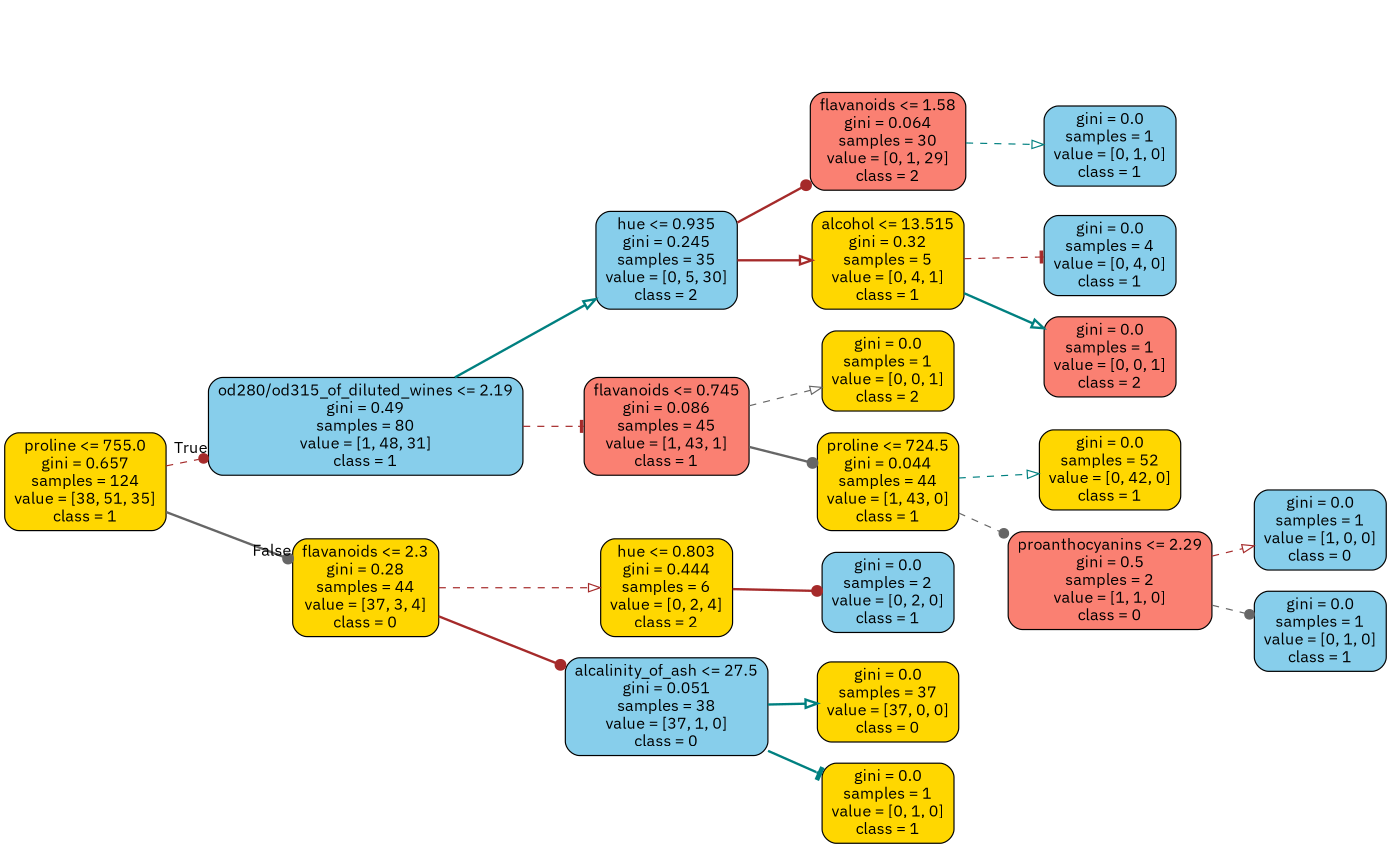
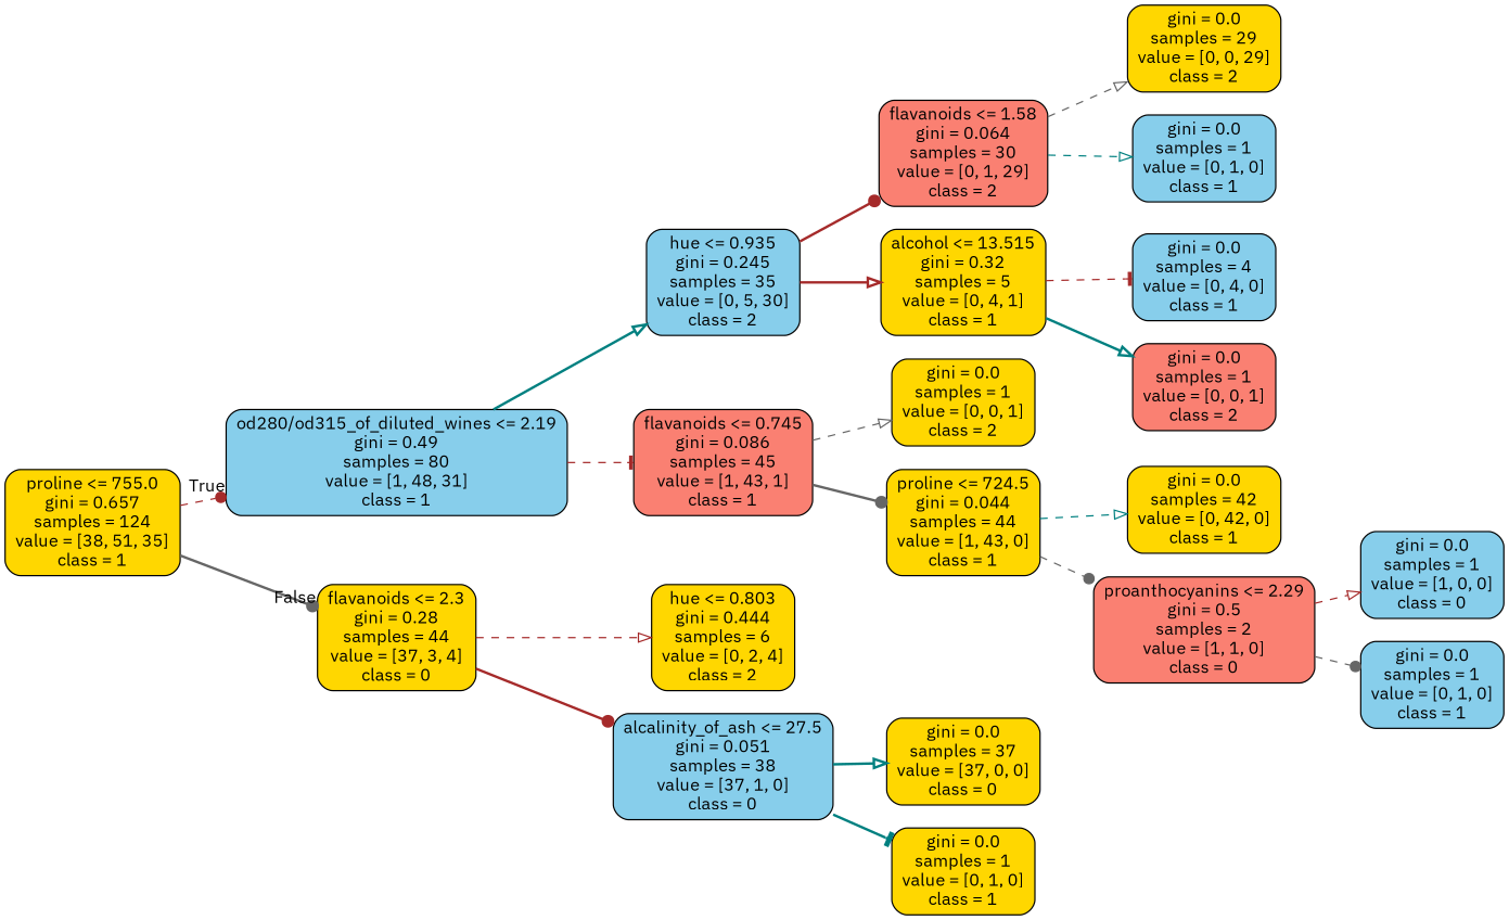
  digraph {
    fontname="IBM Plex Sans"
    rankdir=LR
    node [color=black fillcolor=gold fontname="IBM Plex Sans" shape=box style="filled, rounded"]
    edge [arrowhead=onormal color=brown fontname="IBM Plex Sans" style=dashed]
    n1 [label="proline <= 755.0\ngini = 0.657\nsamples = 124\nvalue = [38, 51, 35]\nclass = 1"]
    n2 [fillcolor=skyblue label="od280/od315_of_diluted_wines <= 2.19\ngini = 0.49\nsamples = 80\nvalue = [1, 48, 31]\nclass = 1"]
    n3 [label="flavanoids <= 2.3\ngini = 0.28\nsamples = 44\nvalue = [37, 3, 4]\nclass = 0"]
    n4 [fillcolor=skyblue label="hue <= 0.935\ngini = 0.245\nsamples = 35\nvalue = [0, 5, 30]\nclass = 2"]
    n5 [fillcolor=salmon label="flavanoids <= 0.745\ngini = 0.086\nsamples = 45\nvalue = [1, 43, 1]\nclass = 1"]
    n6 [label="hue <= 0.803\ngini = 0.444\nsamples = 6\nvalue = [0, 2, 4]\nclass = 2"]
    n7 [fillcolor=skyblue label="alcalinity_of_ash <= 27.5\ngini = 0.051\nsamples = 38\nvalue = [37, 1, 0]\nclass = 0"]
    n8 [fillcolor=salmon label="flavanoids <= 1.58\ngini = 0.064\nsamples = 30\nvalue = [0, 1, 29]\nclass = 2"]
    n9 [label="alcohol <= 13.515\ngini = 0.32\nsamples = 5\nvalue = [0, 4, 1]\nclass = 1"]
    n10 [label="gini = 0.0\nsamples = 1\nvalue = [0, 0, 1]\nclass = 2"]
    n11 [label="proline <= 724.5\ngini = 0.044\nsamples = 44\nvalue = [1, 43, 0]\nclass = 1"]
+   n12 [label="gini = 0.0\nsamples = 29\nvalue = [0, 0, 29]\nclass = 2"]
    n13 [fillcolor=skyblue label="gini = 0.0\nsamples = 1\nvalue = [0, 1, 0]\nclass = 1"]
    n14 [fillcolor=skyblue label="gini = 0.0\nsamples = 4\nvalue = [0, 4, 0]\nclass = 1"]
    n15 [fillcolor=salmon label="gini = 0.0\nsamples = 1\nvalue = [0, 0, 1]\nclass = 2"]
-   n16 [label="gini = 0.0\nsamples = 52\nvalue = [0, 42, 0]\nclass = 1"]
+   n16 [label="gini = 0.0\nsamples = 42\nvalue = [0, 42, 0]\nclass = 1"]
    n17 [fillcolor=salmon label="proanthocyanins <= 2.29\ngini = 0.5\nsamples = 2\nvalue = [1, 1, 0]\nclass = 0"]
    n18 [fillcolor=skyblue label="gini = 0.0\nsamples = 1\nvalue = [1, 0, 0]\nclass = 0"]
    n19 [fillcolor=skyblue label="gini = 0.0\nsamples = 1\nvalue = [0, 1, 0]\nclass = 1"]
-   n20 [fillcolor=skyblue label="gini = 0.0\nsamples = 2\nvalue = [0, 2, 0]\nclass = 1"]
    n21 [label="gini = 0.0\nsamples = 37\nvalue = [37, 0, 0]\nclass = 0"]
    n22 [label="gini = 0.0\nsamples = 1\nvalue = [0, 1, 0]\nclass = 1"]
    n1 -> n2 [arrowhead=dot headlabel=True labelangle=45 labeldistance=2.5]
    n1 -> n3 [arrowhead=dot color=gray40 headlabel=False labelangle=-45 labeldistance=2.5 style=bold]
    n2 -> n4 [color=teal style=bold]
    n2 -> n5 [arrowhead=tee]
    n3 -> n6
    n3 -> n7 [arrowhead=dot style=bold]
    n4 -> n8 [arrowhead=dot style=bold]
    n4 -> n9 [style=bold]
    n5 -> n10 [color=gray40]
    n5 -> n11 [arrowhead=dot color=gray40 style=bold]
-   n6 -> n20 [arrowhead=dot style=bold]
    n7 -> n21 [color=teal style=bold]
    n7 -> n22 [arrowhead=tee color=teal style=bold]
+   n8 -> n12 [color=gray40]
    n8 -> n13 [color=teal]
    n9 -> n14 [arrowhead=tee]
    n9 -> n15 [color=teal style=bold]
    n11 -> n16 [color=teal]
    n11 -> n17 [arrowhead=dot color=gray40]
    n17 -> n18
    n17 -> n19 [arrowhead=dot color=gray40]
  }
